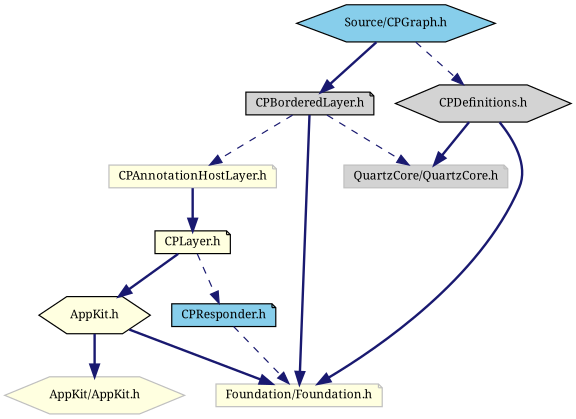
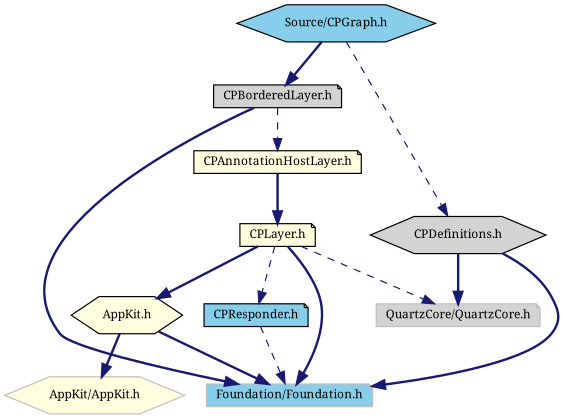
  digraph {
    fontname="Noto Serif"
    node [color=black fillcolor=lightyellow fontname="Noto Serif" fontsize=10 shape=note style=filled]
    edge [color=midnightblue fontname="Noto Serif" fontsize=10 labelfontname="Lucinda Grande" labelfontsize=10 style=bold]
    n1 [fillcolor=skyblue fontcolor=black height=0.2 label="Source/CPGraph.h" shape=hexagon width=0.4]
    n2 [fillcolor=lightgrey height=0.2 label="CPBorderedLayer.h" width=0.4]
    n3 [fillcolor=lightgrey height=0.2 label="CPDefinitions.h" shape=hexagon width=0.4]
-   n4 [color=grey75 height=0.2 label="CPAnnotationHostLayer.h" width=0.4]
-   n5 [color=grey75 height=0.2 label="Foundation/Foundation.h" width=0.4]
+   n4 [height=0.2 label="CPAnnotationHostLayer.h" width=0.4]
+   n5 [color=grey75 fillcolor=skyblue height=0.2 label="Foundation/Foundation.h" width=0.4]
    n6 [color=grey75 fillcolor=lightgrey height=0.2 label="QuartzCore/QuartzCore.h" width=0.4]
    n7 [height=0.2 label="CPLayer.h" width=0.4]
    n8 [fillcolor=skyblue height=0.2 label="CPResponder.h" width=0.4]
    n9 [height=0.2 label="AppKit.h" shape=hexagon width=0.4]
    n10 [color=grey75 height=0.2 label="AppKit/AppKit.h" shape=hexagon width=0.4]
    n1 -> n2
    n1 -> n3 [style=dashed]
    n2 -> n4 [style=dashed]
    n2 -> n5
    n3 -> n5
    n3 -> n6
    n4 -> n7
-   n2 -> n6 [style=dashed]
+   n7 -> n5
+   n7 -> n6 [style=dashed]
    n7 -> n8 [style=dashed]
    n7 -> n9
    n8 -> n5 [style=dashed]
    n9 -> n5
    n9 -> n10
  }
